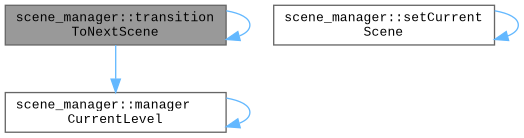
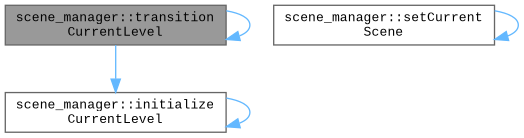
  digraph {
    fontname="Liberation Mono"
    rankdir=TB
    node [color=grey40 fillcolor=white fontname="Liberation Mono" fontsize=10 shape=box style=filled]
    edge [color=steelblue1 fontname="Liberation Mono" fontsize=10 labelfontname=Helvetica labelfontsize=10 style=solid]
-   n1 [color=gray40 fillcolor=grey60 fontcolor=black height=0.2 label="scene_manager::transition\lToNextScene" width=0.4]
-   n2 [height=0.2 label="scene_manager::manager\lCurrentLevel" width=0.4]
+   n1 [color=gray40 fillcolor=grey60 fontcolor=black height=0.2 label="scene_manager::transition\lCurrentLevel" width=0.4]
+   n2 [height=0.2 label="scene_manager::initialize\lCurrentLevel" width=0.4]
    n3 [height=0.2 label="scene_manager::setCurrent\lScene" width=0.4]
    n1 -> n1
    n1 -> n2
    n2 -> n2
    n3 -> n3
  }
